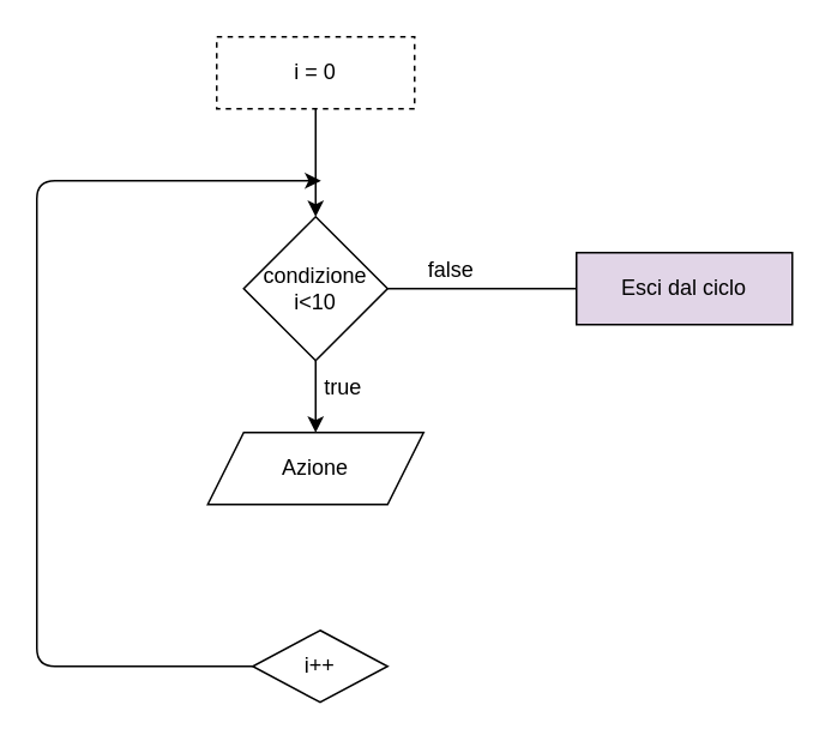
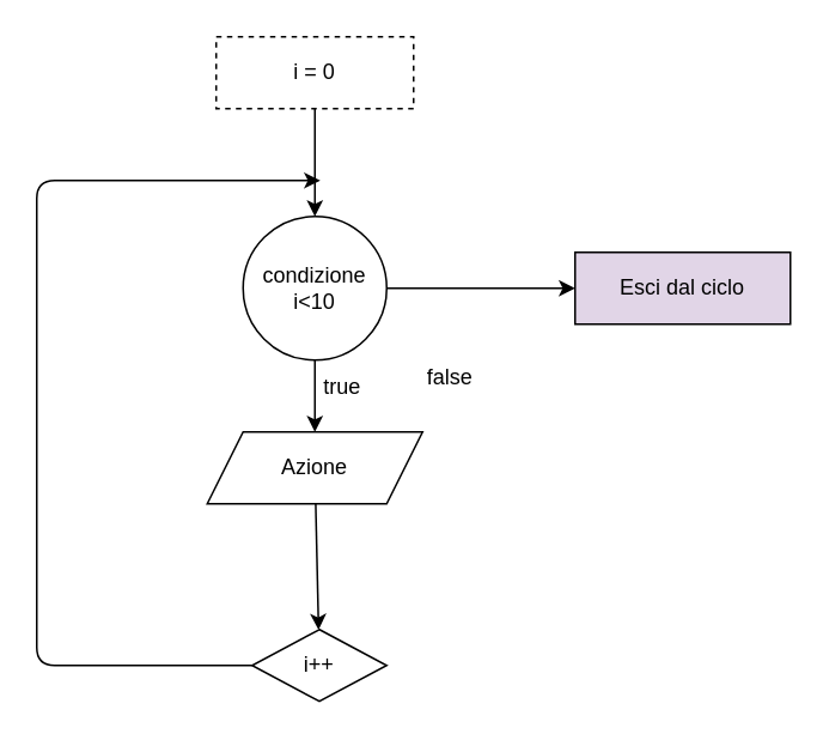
  <mxCell id="0" />
  <mxCell id="1" parent="0" />
  <mxCell id="2" value="" style="edgeStyle=none;html=1;" edge="1" parent="1" source="3" target="6"><mxGeometry relative="1" as="geometry" /></mxCell>
  <mxCell id="3" value="i = 0" style="rounded=0;whiteSpace=wrap;html=1;dashed=1;" vertex="1" parent="1"><mxGeometry x="120" y="20" width="110" height="40" as="geometry" /></mxCell>
  <mxCell id="4" value="" style="edgeStyle=none;html=1;" edge="1" parent="1" source="6" target="8"><mxGeometry relative="1" as="geometry" /></mxCell>
- <mxCell id="5" value="" style="edgeStyle=none;html=1;endArrow=none;" edge="1" parent="1" source="6" target="12"><mxGeometry relative="1" as="geometry" /></mxCell>
- <mxCell id="6" value="condizione&lt;br&gt;i&amp;lt;10" style="rhombus;whiteSpace=wrap;html=1;rounded=0;" vertex="1" parent="1"><mxGeometry x="135" y="120" width="80" height="80" as="geometry" /></mxCell>
+ <mxCell id="5" value="" style="edgeStyle=none;html=1;" edge="1" parent="1" source="6" target="12"><mxGeometry relative="1" as="geometry" /></mxCell>
+ <mxCell id="6" value="condizione&lt;br&gt;i&amp;lt;10" style="ellipse;whiteSpace=wrap;html=1;" vertex="1" parent="1"><mxGeometry x="135" y="120" width="80" height="80" as="geometry" /></mxCell>
+ <mxCell id="7" value="" style="edgeStyle=none;html=1;" edge="1" parent="1" source="8" target="10"><mxGeometry relative="1" as="geometry" /></mxCell>
  <mxCell id="8" value="Azione" style="shape=parallelogram;perimeter=parallelogramPerimeter;whiteSpace=wrap;html=1;fixedSize=1;rounded=0;" vertex="1" parent="1"><mxGeometry x="115" y="240" width="120" height="40" as="geometry" /></mxCell>
  <mxCell id="9" style="edgeStyle=none;html=1;" edge="1" parent="1" source="10"><mxGeometry relative="1" as="geometry"><mxPoint x="178" y="100" as="targetPoint" /><Array as="points"><mxPoint x="20" y="370" /><mxPoint x="20" y="100" /></Array></mxGeometry></mxCell>
  <mxCell id="10" value="i++" style="rhombus;whiteSpace=wrap;html=1;" vertex="1" parent="1"><mxGeometry x="140" y="350" width="75" height="40" as="geometry" /></mxCell>
  <mxCell id="11" value="true" style="text;html=1;align=center;verticalAlign=middle;resizable=0;points=[];autosize=1;strokeColor=none;fillColor=none;" vertex="1" parent="1"><mxGeometry x="170" y="200" width="40" height="30" as="geometry" /></mxCell>
  <mxCell id="12" value="Esci dal ciclo" style="whiteSpace=wrap;html=1;rounded=0;fillColor=#e1d5e7;" vertex="1" parent="1"><mxGeometry x="320" y="140" width="120" height="40" as="geometry" /></mxCell>
- <mxCell id="13" value="false" style="text;html=1;align=center;verticalAlign=middle;resizable=0;points=[];autosize=1;strokeColor=none;fillColor=none;" vertex="1" parent="1"><mxGeometry x="225" y="135" width="50" height="30" as="geometry" /></mxCell>
+ <mxCell id="13" value="false" style="text;html=1;align=center;verticalAlign=middle;resizable=0;points=[];autosize=1;strokeColor=none;fillColor=none;" vertex="1" parent="1"><mxGeometry x="225" y="195" width="50" height="30" as="geometry" /></mxCell>
